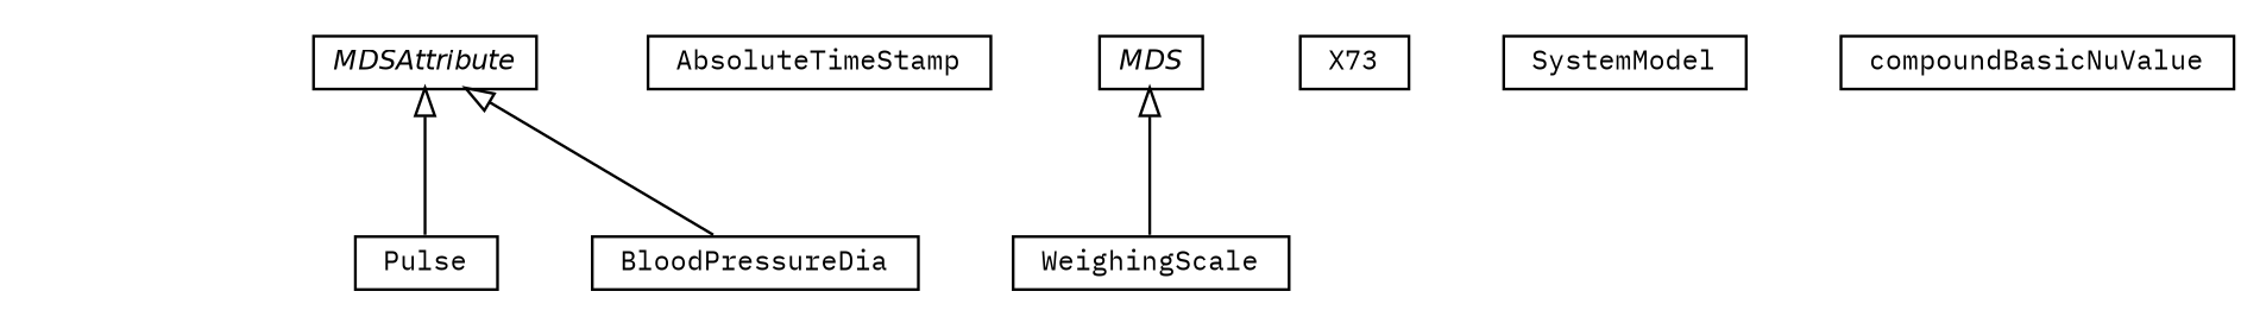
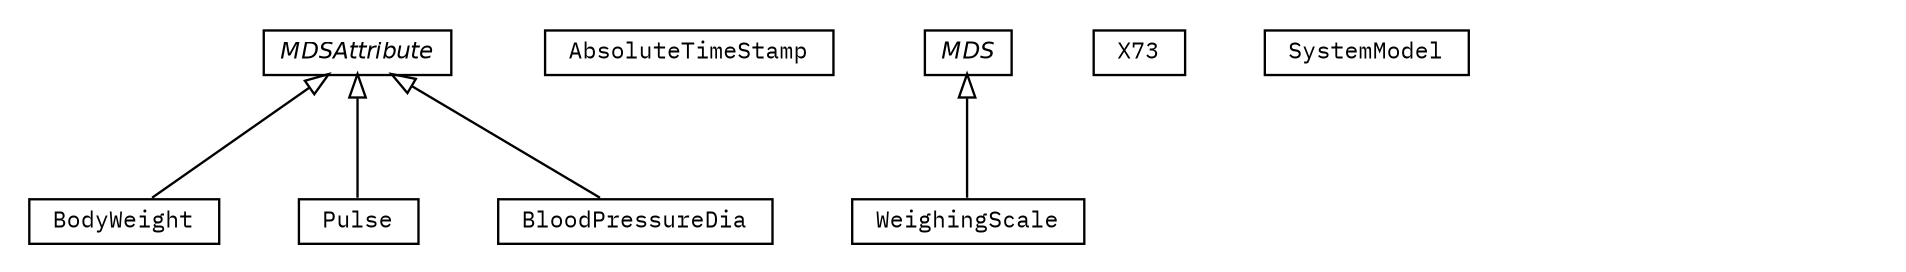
  digraph {
    fontname="IBM Plex Mono"
    nodesep=0.25
    ranksep=0.5
    node [fontcolor=black fontname="IBM Plex Mono" fontsize=10.0 shape=plaintext]
    edge [arrowtail=empty dir=back fontname="IBM Plex Mono" fontsize=10 headport=p labelfontname=Helvetica labelfontsize=10 tailport=p]
+   n1 [label=<<table title="org.universAAL.ontology.X73.BodyWeight" border="0" cellborder="1" cellspacing="0" cellpadding="2" port="p" href="./BodyWeight.html"> 		<tr><td><table border="0" cellspacing="0" cellpadding="1"> <tr><td align="center" balign="center"> BodyWeight </td></tr> 		</table></td></tr> 		</table>>]
    n2 [label=<<table title="org.universAAL.ontology.X73.Pulse" border="0" cellborder="1" cellspacing="0" cellpadding="2" port="p" href="./Pulse.html"> 		<tr><td><table border="0" cellspacing="0" cellpadding="1"> <tr><td align="center" balign="center"> Pulse </td></tr> 		</table></td></tr> 		</table>>]
    n3 [label=<<table title="org.universAAL.ontology.X73.AbsoluteTimeStamp" border="0" cellborder="1" cellspacing="0" cellpadding="2" port="p" href="./AbsoluteTimeStamp.html"> 		<tr><td><table border="0" cellspacing="0" cellpadding="1"> <tr><td align="center" balign="center"> AbsoluteTimeStamp </td></tr> 		</table></td></tr> 		</table>>]
    n4 [label=<<table title="org.universAAL.ontology.X73.WeighingScale" border="0" cellborder="1" cellspacing="0" cellpadding="2" port="p" href="./WeighingScale.html"> 		<tr><td><table border="0" cellspacing="0" cellpadding="1"> <tr><td align="center" balign="center"> WeighingScale </td></tr> 		</table></td></tr> 		</table>>]
    n5 [label=<<table title="org.universAAL.ontology.X73.X73" border="0" cellborder="1" cellspacing="0" cellpadding="2" port="p" href="./X73.html"> 		<tr><td><table border="0" cellspacing="0" cellpadding="1"> <tr><td align="center" balign="center"> X73 </td></tr> 		</table></td></tr> 		</table>>]
    n6 [label=<<table title="org.universAAL.ontology.X73.SystemModel" border="0" cellborder="1" cellspacing="0" cellpadding="2" port="p" href="./SystemModel.html"> 		<tr><td><table border="0" cellspacing="0" cellpadding="1"> <tr><td align="center" balign="center"> SystemModel </td></tr> 		</table></td></tr> 		</table>>]
    n7 [label=<<table title="org.universAAL.ontology.X73.BloodPressureDia" border="0" cellborder="1" cellspacing="0" cellpadding="2" port="p" href="./BloodPressureDia.html"> 		<tr><td><table border="0" cellspacing="0" cellpadding="1"> <tr><td align="center" balign="center"> BloodPressureDia </td></tr> 		</table></td></tr> 		</table>>]
    n8 [label=<<table title="org.universAAL.ontology.X73.MDSAttribute" border="0" cellborder="1" cellspacing="0" cellpadding="2" port="p" href="./MDSAttribute.html"> 		<tr><td><table border="0" cellspacing="0" cellpadding="1"> <tr><td align="center" balign="center"><font face="Helvetica-Oblique"> MDSAttribute </font></td></tr> 		</table></td></tr> 		</table>>]
-   n9 [label=<<table title="org.universAAL.ontology.X73.compoundBasicNuValue" border="0" cellborder="1" cellspacing="0" cellpadding="2" port="p" href="./compoundBasicNuValue.html"> 		<tr><td><table border="0" cellspacing="0" cellpadding="1"> <tr><td align="center" balign="center"> compoundBasicNuValue </td></tr> 		</table></td></tr> 		</table>>]
    n10 [label=<<table title="org.universAAL.ontology.X73.MDS" border="0" cellborder="1" cellspacing="0" cellpadding="2" port="p" href="./MDS.html"> 		<tr><td><table border="0" cellspacing="0" cellpadding="1"> <tr><td align="center" balign="center"><font face="Helvetica-Oblique"> MDS </font></td></tr> 		</table></td></tr> 		</table>>]
+   n8 -> n1
    n8 -> n2
    n8 -> n7
    n10 -> n4
  }
